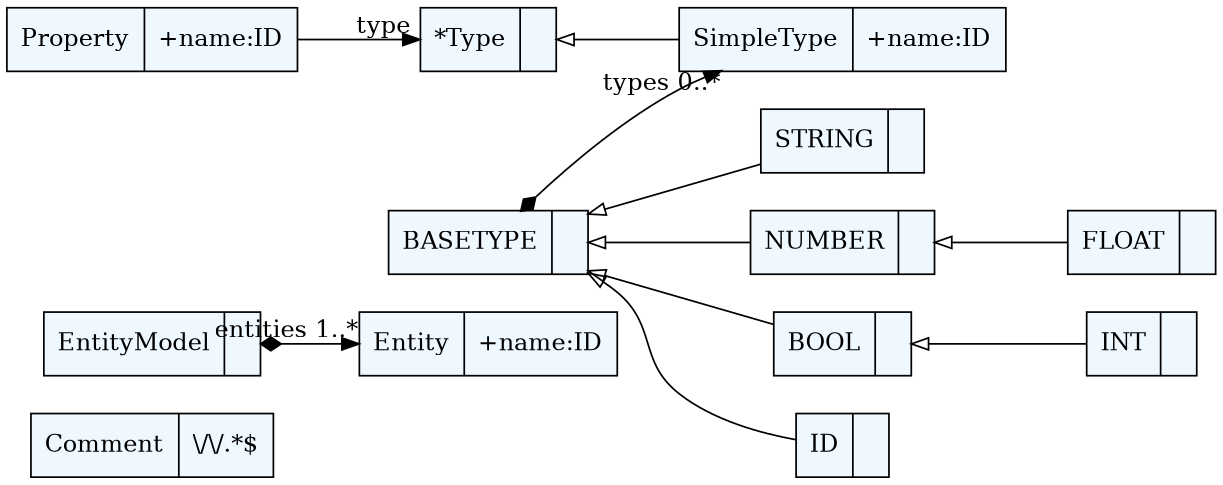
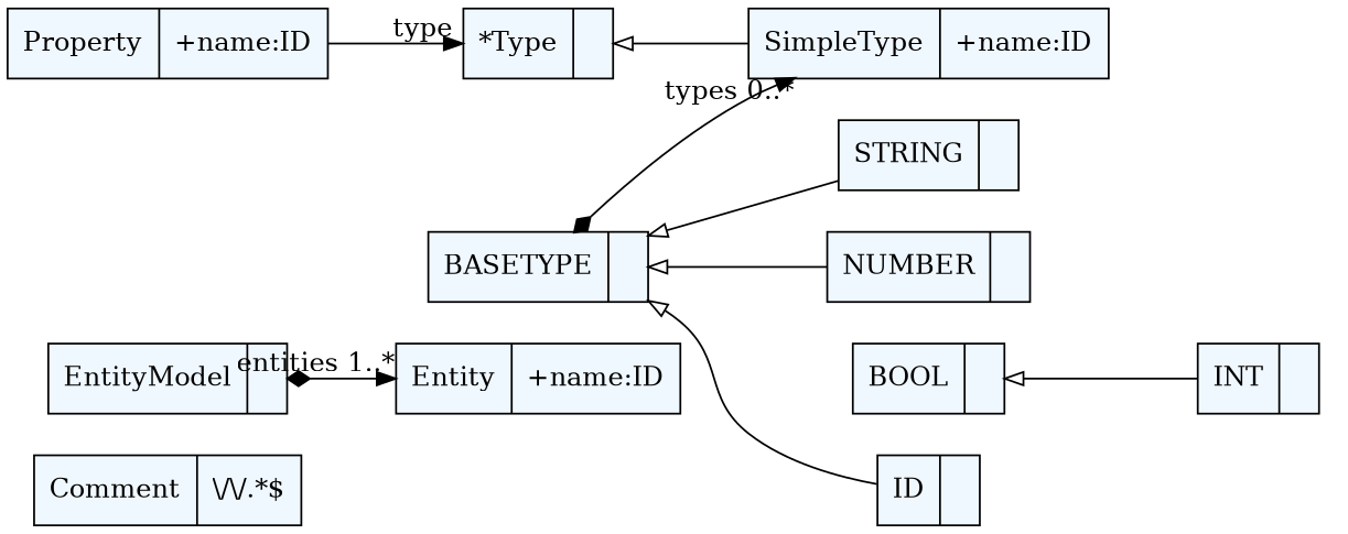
  digraph {
    fontname="Bitstream Vera Sans"
    fontsize=8
    nodesep=0.3
    rankdir=LR
    node [fillcolor=aliceblue shape=record style=filled]
    edge [arrowtail=empty dir=back]
    n1 [label="{Comment|\\/\\/.*$}"]
    n2 [label="{EntityModel|}"]
    n3 [label="{Entity|+name:ID\l}"]
    n4 [label="{SimpleType|+name:ID\l}"]
    n5 [label="{Property|+name:ID\l}"]
    n6 [label="{*Type|}"]
    n7 [label="{STRING|}"]
    n8 [label="{BASETYPE|}"]
    n9 [label="{NUMBER|}"]
    n10 [label="{BOOL|}"]
    n11 [label="{ID|}"]
-   n12 [label="{FLOAT|}"]
    n13 [label="{INT|}"]
    n2 -> n3 [arrowtail=diamond dir=both headlabel="entities 1..*"]
    n5 -> n6 [dir=black headlabel="type "]
    n6 -> n4
    n8 -> n4 [arrowtail=diamond dir=both headlabel="types 0..*"]
    n8 -> n7
    n8 -> n9
-   n8 -> n10
    n8 -> n11
-   n9 -> n12
    n10 -> n13
  }
